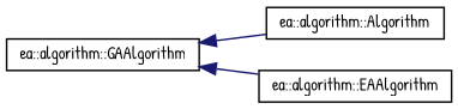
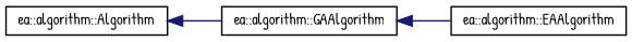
  digraph {
    fontname="Patrick Hand"
    rankdir=LR
    node [color=black fillcolor=white fontname="Patrick Hand" fontsize=10 shape=record style=filled]
    edge [color=midnightblue dir=back fontname="Patrick Hand" fontsize=10 labelfontname=Helvetica labelfontsize=10 style=solid]
    n1 [height=0.2 label="ea::algorithm::Algorithm" width=0.4]
    n2 [height=0.2 label="ea::algorithm::GAAlgorithm" width=0.4]
    n3 [height=0.2 label="ea::algorithm::EAAlgorithm" width=0.4]
-   n2 -> n1
+   n1 -> n2
    n2 -> n3
  }
